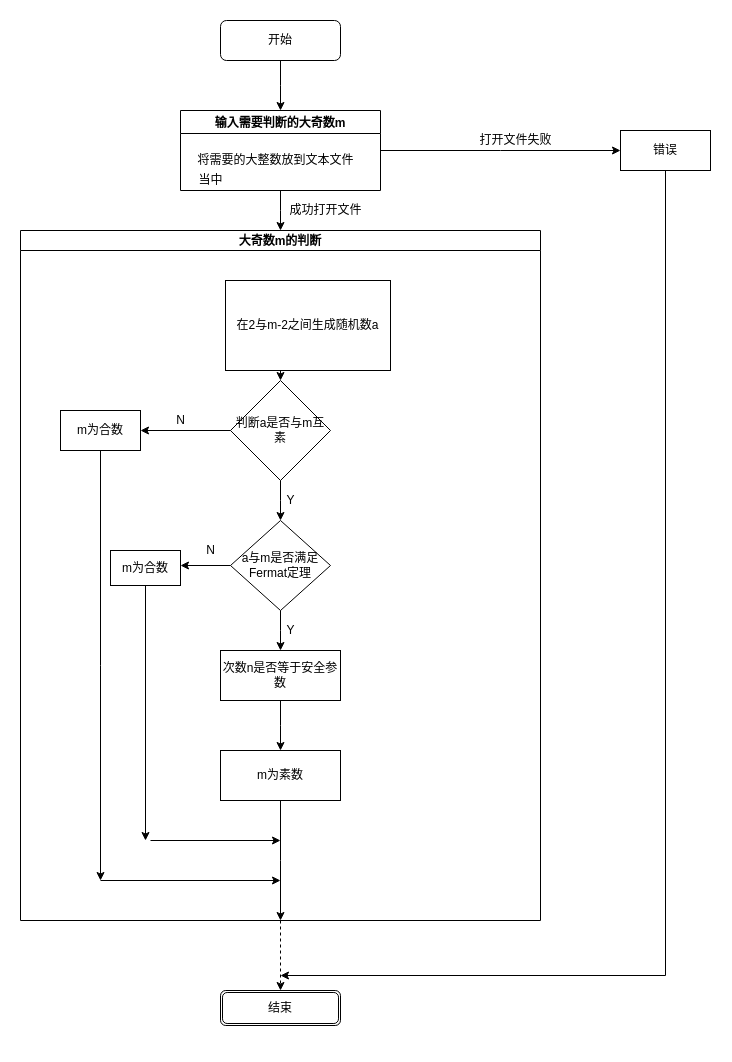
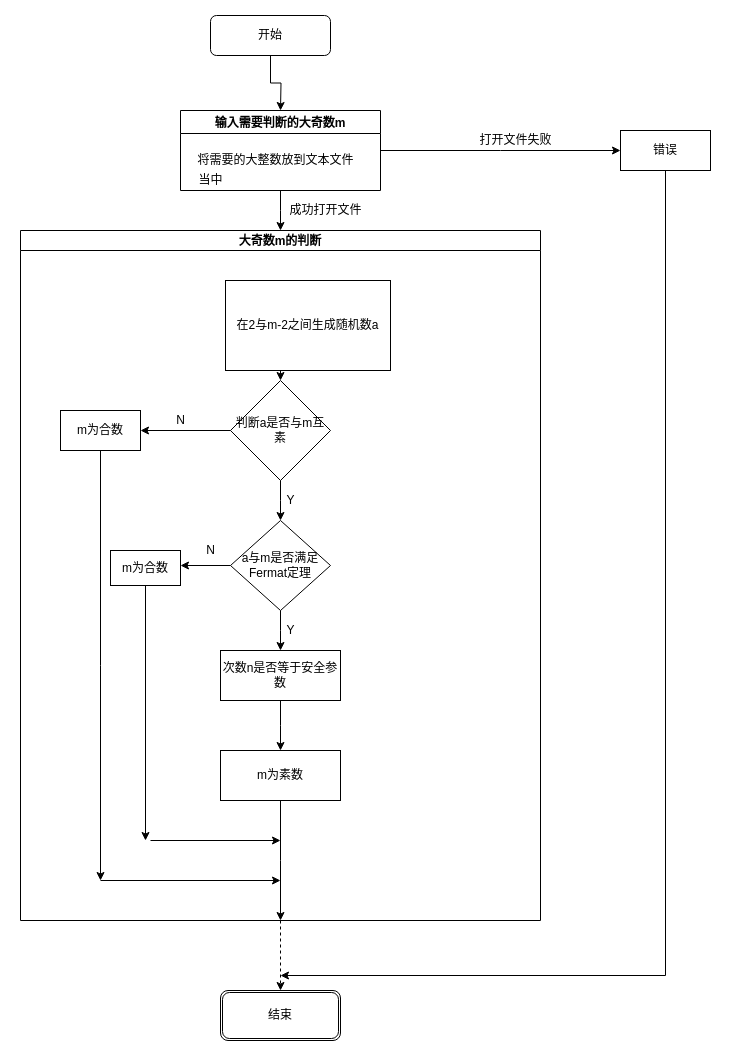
  <mxCell id="0" />
  <mxCell id="1" parent="0" />
  <mxCell id="2" style="edgeStyle=orthogonalEdgeStyle;rounded=0;orthogonalLoop=1;jettySize=auto;html=1;exitX=0.5;exitY=1;exitDx=0;exitDy=0;entryX=0.5;entryY=0;entryDx=0;entryDy=0;" edge="1" parent="1" source="3"><mxGeometry relative="1" as="geometry"><mxPoint x="280" y="110" as="targetPoint" /></mxGeometry></mxCell>
- <mxCell id="3" value="开始" style="rounded=1;whiteSpace=wrap;html=1;" vertex="1" parent="1"><mxGeometry x="220" y="20" width="120" height="40" as="geometry" /></mxCell>
+ <mxCell id="3" value="开始" style="rounded=1;whiteSpace=wrap;html=1;" vertex="1" parent="1"><mxGeometry x="210" y="15" width="120" height="40" as="geometry" /></mxCell>
  <mxCell id="4" style="edgeStyle=orthogonalEdgeStyle;rounded=0;orthogonalLoop=1;jettySize=auto;html=1;exitX=0.5;exitY=1;exitDx=0;exitDy=0;" edge="1" parent="1" source="6"><mxGeometry relative="1" as="geometry"><mxPoint x="280" y="230" as="targetPoint" /></mxGeometry></mxCell>
  <mxCell id="5" style="edgeStyle=orthogonalEdgeStyle;rounded=0;orthogonalLoop=1;jettySize=auto;html=1;exitX=1;exitY=0.5;exitDx=0;exitDy=0;" edge="1" parent="1" source="6"><mxGeometry relative="1" as="geometry"><mxPoint x="620" y="150" as="targetPoint" /></mxGeometry></mxCell>
  <mxCell id="6" value="输入需要判断的大奇数m" style="swimlane;" vertex="1" parent="1"><mxGeometry x="180" y="110" width="200" height="80" as="geometry" /></mxCell>
  <mxCell id="7" value="将需要的大整数放到文本文件" style="text;html=1;align=center;verticalAlign=middle;resizable=0;points=[];autosize=1;" vertex="1" parent="6"><mxGeometry x="10" y="40" width="170" height="20" as="geometry" /></mxCell>
  <mxCell id="8" value="当中" style="text;html=1;align=center;verticalAlign=middle;resizable=0;points=[];autosize=1;" vertex="1" parent="1"><mxGeometry x="190" y="170" width="40" height="20" as="geometry" /></mxCell>
  <mxCell id="9" style="edgeStyle=orthogonalEdgeStyle;rounded=0;orthogonalLoop=1;jettySize=auto;html=1;entryX=0.5;entryY=0;entryDx=0;entryDy=0;dashed=1;" edge="1" parent="1" source="10" target="21"><mxGeometry relative="1" as="geometry"><mxPoint x="280" y="870" as="targetPoint" /></mxGeometry></mxCell>
  <mxCell id="10" value="大奇数m的判断" style="swimlane;startSize=20;" vertex="1" parent="1"><mxGeometry x="20" y="230" width="520" height="690" as="geometry"><mxRectangle x="120" y="310" width="110" height="23" as="alternateBounds" /></mxGeometry></mxCell>
  <mxCell id="11" value="在2与m-2之间生成随机数a" style="whiteSpace=wrap;html=1;" vertex="1" parent="10"><mxGeometry x="205" y="50" width="165" height="90" as="geometry" /></mxCell>
  <mxCell id="12" value="判断a是否与m互素" style="rhombus;whiteSpace=wrap;html=1;" vertex="1" parent="10"><mxGeometry x="210" y="150" width="100" height="100" as="geometry" /></mxCell>
  <mxCell id="13" value="a与m是否满足Fermat定理" style="rhombus;whiteSpace=wrap;html=1;" vertex="1" parent="10"><mxGeometry x="210" y="290" width="100" height="90" as="geometry" /></mxCell>
  <mxCell id="14" value="次数n是否等于安全参数" style="whiteSpace=wrap;html=1;" vertex="1" parent="10"><mxGeometry x="200" y="420" width="120" height="50" as="geometry" /></mxCell>
  <mxCell id="15" value="m为素数" style="whiteSpace=wrap;html=1;" vertex="1" parent="10"><mxGeometry x="200" y="520" width="120" height="50" as="geometry" /></mxCell>
  <mxCell id="16" value="m为合数" style="whiteSpace=wrap;html=1;" vertex="1" parent="10"><mxGeometry x="40" y="180" width="80" height="40" as="geometry" /></mxCell>
  <mxCell id="17" value="" style="endArrow=classic;html=1;" edge="1" parent="10"><mxGeometry width="50" height="50" relative="1" as="geometry"><mxPoint x="80" y="650" as="sourcePoint" /><mxPoint x="260" y="650" as="targetPoint" /></mxGeometry></mxCell>
  <mxCell id="18" value="m为合数" style="whiteSpace=wrap;html=1;" vertex="1" parent="10"><mxGeometry x="90" y="320" width="70" height="35" as="geometry" /></mxCell>
  <mxCell id="19" value="" style="endArrow=classic;html=1;" edge="1" parent="10"><mxGeometry width="50" height="50" relative="1" as="geometry"><mxPoint x="130" y="610" as="sourcePoint" /><mxPoint x="260" y="610" as="targetPoint" /></mxGeometry></mxCell>
  <mxCell id="20" value="N" style="text;html=1;align=center;verticalAlign=middle;resizable=0;points=[];autosize=1;" vertex="1" parent="10"><mxGeometry x="180" y="310" width="20" height="20" as="geometry" /></mxCell>
- <mxCell id="21" value="结束" style="shape=ext;double=1;rounded=1;whiteSpace=wrap;html=1;" vertex="1" parent="1"><mxGeometry x="220" y="990" width="120" height="35" as="geometry" /></mxCell>
+ <mxCell id="21" value="结束" style="shape=ext;double=1;rounded=1;whiteSpace=wrap;html=1;" vertex="1" parent="1"><mxGeometry x="220" y="990" width="120" height="50" as="geometry" /></mxCell>
  <mxCell id="22" style="edgeStyle=orthogonalEdgeStyle;rounded=0;orthogonalLoop=1;jettySize=auto;html=1;exitX=0.5;exitY=1;exitDx=0;exitDy=0;" edge="1" parent="1" source="11"><mxGeometry relative="1" as="geometry"><mxPoint x="280" y="380" as="targetPoint" /></mxGeometry></mxCell>
  <mxCell id="23" style="edgeStyle=orthogonalEdgeStyle;rounded=0;orthogonalLoop=1;jettySize=auto;html=1;exitX=0.5;exitY=1;exitDx=0;exitDy=0;" edge="1" parent="1" source="12"><mxGeometry relative="1" as="geometry"><mxPoint x="280" y="520" as="targetPoint" /></mxGeometry></mxCell>
  <mxCell id="24" style="edgeStyle=orthogonalEdgeStyle;rounded=0;orthogonalLoop=1;jettySize=auto;html=1;" edge="1" parent="1" source="13"><mxGeometry relative="1" as="geometry"><mxPoint x="280" y="650" as="targetPoint" /></mxGeometry></mxCell>
  <mxCell id="25" style="edgeStyle=orthogonalEdgeStyle;rounded=0;orthogonalLoop=1;jettySize=auto;html=1;" edge="1" parent="1" source="14"><mxGeometry relative="1" as="geometry"><mxPoint x="280" y="750" as="targetPoint" /></mxGeometry></mxCell>
  <mxCell id="26" style="edgeStyle=orthogonalEdgeStyle;rounded=0;orthogonalLoop=1;jettySize=auto;html=1;exitX=0.5;exitY=1;exitDx=0;exitDy=0;" edge="1" parent="1" source="15"><mxGeometry relative="1" as="geometry"><mxPoint x="280" y="920" as="targetPoint" /></mxGeometry></mxCell>
  <mxCell id="27" style="edgeStyle=orthogonalEdgeStyle;rounded=0;orthogonalLoop=1;jettySize=auto;html=1;exitX=0;exitY=0.5;exitDx=0;exitDy=0;" edge="1" parent="1" source="12"><mxGeometry relative="1" as="geometry"><mxPoint x="140" y="430" as="targetPoint" /></mxGeometry></mxCell>
  <mxCell id="28" style="edgeStyle=orthogonalEdgeStyle;rounded=0;orthogonalLoop=1;jettySize=auto;html=1;" edge="1" parent="1" source="16"><mxGeometry relative="1" as="geometry"><mxPoint x="100" y="880" as="targetPoint" /></mxGeometry></mxCell>
  <mxCell id="29" style="edgeStyle=orthogonalEdgeStyle;rounded=0;orthogonalLoop=1;jettySize=auto;html=1;exitX=0;exitY=0.5;exitDx=0;exitDy=0;" edge="1" parent="1" source="13"><mxGeometry relative="1" as="geometry"><mxPoint x="180" y="565" as="targetPoint" /></mxGeometry></mxCell>
  <mxCell id="30" style="edgeStyle=orthogonalEdgeStyle;rounded=0;orthogonalLoop=1;jettySize=auto;html=1;exitX=0.5;exitY=1;exitDx=0;exitDy=0;" edge="1" parent="1" source="18"><mxGeometry relative="1" as="geometry"><mxPoint x="145" y="840" as="targetPoint" /></mxGeometry></mxCell>
  <mxCell id="31" value="N" style="text;html=1;align=center;verticalAlign=middle;resizable=0;points=[];autosize=1;" vertex="1" parent="1"><mxGeometry x="170" y="410" width="20" height="20" as="geometry" /></mxCell>
  <mxCell id="32" value="Y" style="text;html=1;align=center;verticalAlign=middle;resizable=0;points=[];autosize=1;" vertex="1" parent="1"><mxGeometry x="280" y="490" width="20" height="20" as="geometry" /></mxCell>
  <mxCell id="33" value="Y" style="text;html=1;align=center;verticalAlign=middle;resizable=0;points=[];autosize=1;" vertex="1" parent="1"><mxGeometry x="280" y="620" width="20" height="20" as="geometry" /></mxCell>
  <mxCell id="34" value="成功打开文件" style="text;html=1;align=center;verticalAlign=middle;resizable=0;points=[];autosize=1;" vertex="1" parent="1"><mxGeometry x="280" y="200" width="90" height="20" as="geometry" /></mxCell>
  <mxCell id="35" value="打开文件失败" style="text;html=1;align=center;verticalAlign=middle;resizable=0;points=[];autosize=1;" vertex="1" parent="1"><mxGeometry x="470" y="130" width="90" height="20" as="geometry" /></mxCell>
  <mxCell id="36" style="edgeStyle=orthogonalEdgeStyle;rounded=0;orthogonalLoop=1;jettySize=auto;html=1;" edge="1" parent="1" source="37"><mxGeometry relative="1" as="geometry"><mxPoint x="280" y="975" as="targetPoint" /><Array as="points"><mxPoint x="665" y="975" /></Array></mxGeometry></mxCell>
  <mxCell id="37" value="错误" style="whiteSpace=wrap;html=1;" vertex="1" parent="1"><mxGeometry x="620" y="130" width="90" height="40" as="geometry" /></mxCell>
